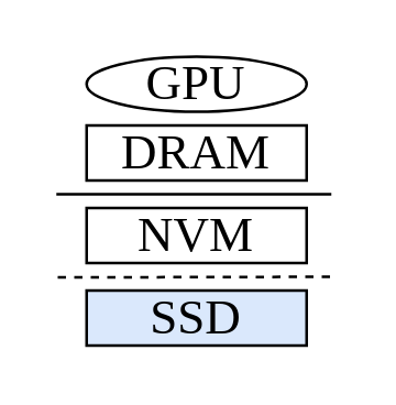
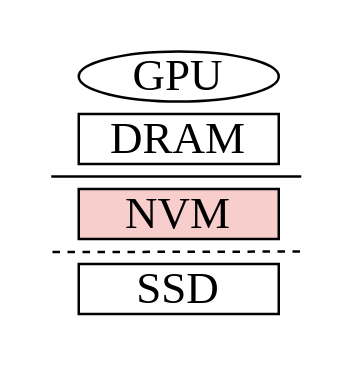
  <mxCell id="0" />
  <mxCell id="1" parent="0" />
  <mxCell id="2" value="&lt;font style=&quot;font-size: 18px;&quot; face=&quot;Times New Roman&quot;&gt;GPU&lt;/font&gt;" style="ellipse;whiteSpace=wrap;html=1;" vertex="1" parent="1"><mxGeometry x="31" y="20" width="80" height="20" as="geometry" /></mxCell>
  <mxCell id="3" value="&lt;font face=&quot;Times New Roman&quot; style=&quot;font-size: 18px;&quot;&gt;DRAM&lt;/font&gt;" style="rounded=0;whiteSpace=wrap;html=1;strokeColor=default;align=center;verticalAlign=middle;fontFamily=Helvetica;fontSize=12;fontColor=default;fillColor=default;" vertex="1" parent="1"><mxGeometry x="31" y="45" width="80" height="20" as="geometry" /></mxCell>
- <mxCell id="4" value="&lt;font style=&quot;font-size: 18px;&quot; face=&quot;Times New Roman&quot;&gt;SSD&lt;/font&gt;" style="rounded=0;whiteSpace=wrap;html=1;fillColor=#dae8fc;" vertex="1" parent="1"><mxGeometry x="31" y="105" width="80" height="20" as="geometry" /></mxCell>
+ <mxCell id="4" value="&lt;font style=&quot;font-size: 18px;&quot; face=&quot;Times New Roman&quot;&gt;SSD&lt;/font&gt;" style="rounded=0;whiteSpace=wrap;html=1;" vertex="1" parent="1"><mxGeometry x="31" y="105" width="80" height="20" as="geometry" /></mxCell>
  <mxCell id="5" value="" style="endArrow=none;html=1;rounded=0;dashed=1;" edge="1" parent="1"><mxGeometry width="50" height="50" relative="1" as="geometry"><mxPoint x="20.5" y="100.24" as="sourcePoint" /><mxPoint x="121.5" y="100" as="targetPoint" /></mxGeometry></mxCell>
- <mxCell id="6" value="&lt;font style=&quot;font-size: 18px;&quot; face=&quot;Times New Roman&quot;&gt;NVM&lt;/font&gt;" style="rounded=0;whiteSpace=wrap;html=1;" vertex="1" parent="1"><mxGeometry x="31" y="75" width="80" height="20" as="geometry" /></mxCell>
+ <mxCell id="6" value="&lt;font style=&quot;font-size: 18px;&quot; face=&quot;Times New Roman&quot;&gt;NVM&lt;/font&gt;" style="rounded=0;whiteSpace=wrap;html=1;fillColor=#f8cecc;" vertex="1" parent="1"><mxGeometry x="31" y="75" width="80" height="20" as="geometry" /></mxCell>
  <mxCell id="7" value="" style="endArrow=none;html=1;rounded=0;" edge="1" parent="1"><mxGeometry width="50" height="50" relative="1" as="geometry"><mxPoint x="20" y="70" as="sourcePoint" /><mxPoint x="120" y="70" as="targetPoint" /></mxGeometry></mxCell>
